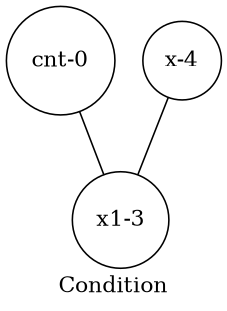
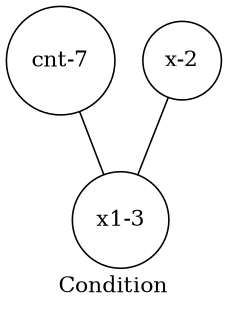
  graph {
    label=Condition
    node [fillcolor=White shape=circle style=filled]
-   n1 [label="cnt-0"]
+   n1 [label="cnt-7"]
    n2 [label="x1-3"]
-   n3 [label="x-4"]
+   n3 [label="x-2"]
    n1 -- n2
    n3 -- n2
  }
